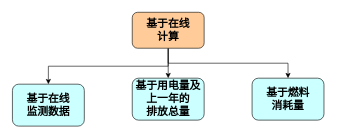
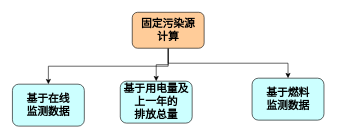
  <mxCell id="0" />
  <mxCell id="1" parent="0" />
- <mxCell id="2" value="&lt;b&gt;&lt;font style=&quot;font-size: 18px&quot;&gt;基于用电量及上一年的&lt;br&gt;排放总量&lt;/font&gt;&lt;/b&gt;" style="rounded=1;whiteSpace=wrap;html=1;fillColor=#CCFFFF;" vertex="1" parent="1"><mxGeometry x="220" y="130" width="120" height="70" as="geometry" /></mxCell>
+ <mxCell id="2" value="&lt;b&gt;&lt;font style=&quot;font-size: 18px&quot;&gt;基于用电量及上一年的&lt;br&gt;排放总量&lt;/font&gt;&lt;/b&gt;" style="rounded=1;whiteSpace=wrap;html=1;fillColor=#CCFFFF;" vertex="1" parent="1"><mxGeometry x="200" y="135" width="120" height="70" as="geometry" /></mxCell>
  <mxCell id="3" style="edgeStyle=orthogonalEdgeStyle;rounded=0;orthogonalLoop=1;jettySize=auto;html=1;exitX=0.5;exitY=1;exitDx=0;exitDy=0;" edge="1" parent="1" source="6" target="8"><mxGeometry relative="1" as="geometry" /></mxCell>
  <mxCell id="4" style="edgeStyle=orthogonalEdgeStyle;rounded=0;orthogonalLoop=1;jettySize=auto;html=1;exitX=0.5;exitY=1;exitDx=0;exitDy=0;entryX=0.5;entryY=0;entryDx=0;entryDy=0;" edge="1" parent="1" source="6" target="7"><mxGeometry relative="1" as="geometry" /></mxCell>
  <mxCell id="5" style="edgeStyle=orthogonalEdgeStyle;rounded=0;orthogonalLoop=1;jettySize=auto;html=1;exitX=0.5;exitY=1;exitDx=0;exitDy=0;entryX=0.5;entryY=0;entryDx=0;entryDy=0;" edge="1" parent="1" source="6" target="2"><mxGeometry relative="1" as="geometry" /></mxCell>
- <mxCell id="6" value="&lt;b&gt;&lt;font style=&quot;font-size: 18px&quot;&gt;基于在线&lt;br&gt;计算&lt;/font&gt;&lt;/b&gt;" style="rounded=1;whiteSpace=wrap;html=1;fillColor=#FFCC99;" vertex="1" parent="1"><mxGeometry x="220" y="20" width="120" height="60" as="geometry" /></mxCell>
- <mxCell id="7" value="&lt;b style=&quot;font-size: 18px&quot;&gt;基于燃料&lt;br&gt;消耗量&lt;/b&gt;" style="rounded=1;whiteSpace=wrap;html=1;fillColor=#CCFFFF;" vertex="1" parent="1"><mxGeometry x="420" y="130" width="120" height="70" as="geometry" /></mxCell>
+ <mxCell id="6" value="&lt;b&gt;&lt;font style=&quot;font-size: 18px&quot;&gt;固定污染源&lt;br&gt;计算&lt;/font&gt;&lt;/b&gt;" style="rounded=1;whiteSpace=wrap;html=1;fillColor=#FFCC99;" vertex="1" parent="1"><mxGeometry x="220" y="20" width="120" height="60" as="geometry" /></mxCell>
+ <mxCell id="7" value="&lt;b style=&quot;font-size: 18px&quot;&gt;基于燃料&lt;br&gt;监测数据&lt;/b&gt;" style="rounded=1;whiteSpace=wrap;html=1;fillColor=#CCFFFF;" vertex="1" parent="1"><mxGeometry x="420" y="130" width="120" height="70" as="geometry" /></mxCell>
  <mxCell id="8" value="&lt;b style=&quot;font-size: 18px&quot;&gt;基于在线&lt;br&gt;监测数据&lt;/b&gt;" style="rounded=1;whiteSpace=wrap;html=1;fillColor=#CCFFFF;" vertex="1" parent="1"><mxGeometry x="20" y="140" width="120" height="70" as="geometry" /></mxCell>
